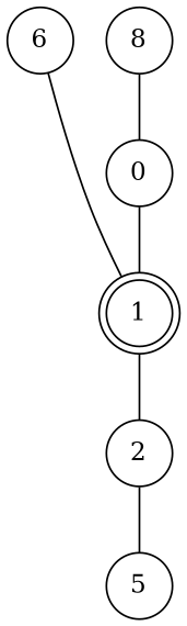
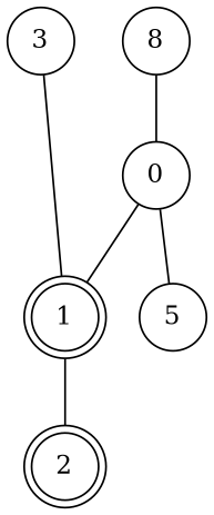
  graph {
    node [shape=circle]
    0
    1 [shape=doublecircle]
-   2
-   3 [label=6]
+   2 [shape=doublecircle]
+   3
    5
    n6 [label=8]
    0 -- 1
    1 -- 2
    1 -- 3 [constraint=false]
-   2 -- 5
+   0 -- 5
    n6 -- 0
  }
